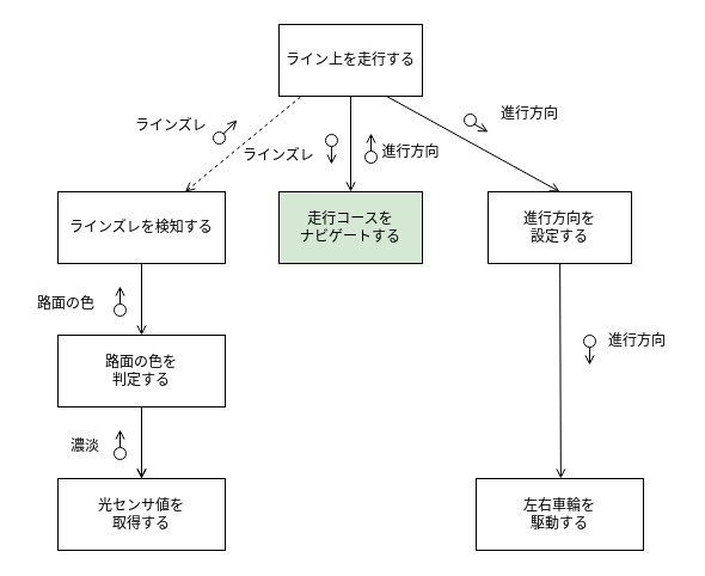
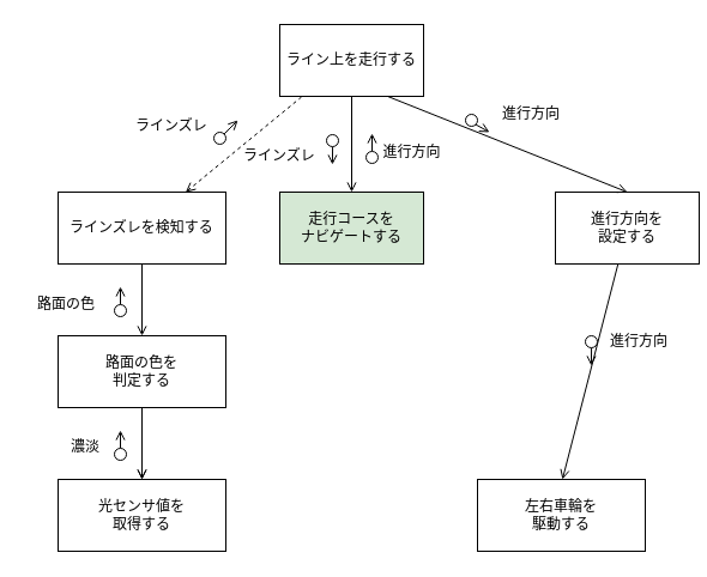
  <mxCell id="0" />
  <mxCell id="1" parent="0" />
  <mxCell id="2" value="" style="edgeStyle=none;html=1;endArrow=open;endFill=0;" parent="1" source="3" target="7" edge="1"><mxGeometry relative="1" as="geometry" /></mxCell>
  <mxCell id="3" value="ライン上を走行する" style="rounded=0;whiteSpace=wrap;html=1;" parent="1" vertex="1"><mxGeometry x="233" y="20" width="120" height="60" as="geometry" /></mxCell>
  <mxCell id="4" style="edgeStyle=none;html=1;entryX=0.15;entryY=1.01;entryDx=0;entryDy=0;entryPerimeter=0;endArrow=none;endFill=0;startArrow=open;startFill=0;dashed=1;" parent="1" source="6" target="3" edge="1"><mxGeometry relative="1" as="geometry" /></mxCell>
  <mxCell id="5" value="" style="edgeStyle=none;html=1;startArrow=none;startFill=0;endArrow=open;endFill=0;" parent="1" source="6" target="12" edge="1"><mxGeometry relative="1" as="geometry" /></mxCell>
  <mxCell id="6" value="ラインズレを検知する" style="rounded=0;whiteSpace=wrap;html=1;" parent="1" vertex="1"><mxGeometry x="48" y="160" width="140" height="60" as="geometry" /></mxCell>
  <mxCell id="7" value="走行コースを&lt;br&gt;ナビゲートする" style="rounded=0;whiteSpace=wrap;html=1;fillColor=#d5e8d4;" parent="1" vertex="1"><mxGeometry x="233" y="160" width="120" height="60" as="geometry" /></mxCell>
  <mxCell id="8" style="edgeStyle=none;html=1;startArrow=none;startFill=0;endArrow=open;endFill=0;" parent="1" source="9" edge="1"><mxGeometry relative="1" as="geometry"><mxPoint x="468.875" y="400" as="targetPoint" /></mxGeometry></mxCell>
- <mxCell id="9" value="進行方向を&lt;br&gt;設定する" style="rounded=0;whiteSpace=wrap;html=1;" parent="1" vertex="1"><mxGeometry x="408" y="160" width="120" height="60" as="geometry" /></mxCell>
+ <mxCell id="9" value="進行方向を&lt;br&gt;設定する" style="rounded=0;whiteSpace=wrap;html=1;" parent="1" vertex="1"><mxGeometry x="463" y="160" width="120" height="60" as="geometry" /></mxCell>
  <mxCell id="10" style="edgeStyle=none;html=1;entryX=0.75;entryY=1;entryDx=0;entryDy=0;endArrow=none;endFill=0;startArrow=open;startFill=0;exitX=0.5;exitY=0;exitDx=0;exitDy=0;" parent="1" source="9" target="3" edge="1"><mxGeometry relative="1" as="geometry"><mxPoint x="164.472" y="170" as="sourcePoint" /><mxPoint x="261" y="90.6" as="targetPoint" /></mxGeometry></mxCell>
  <mxCell id="11" value="" style="edgeStyle=none;html=1;startArrow=none;startFill=0;endArrow=open;endFill=0;" parent="1" source="12" edge="1"><mxGeometry relative="1" as="geometry"><mxPoint x="118" y="400" as="targetPoint" /></mxGeometry></mxCell>
  <mxCell id="12" value="路面の色を&lt;br&gt;判定する" style="rounded=0;whiteSpace=wrap;html=1;" parent="1" vertex="1"><mxGeometry x="48" y="280" width="140" height="60" as="geometry" /></mxCell>
  <mxCell id="13" style="edgeStyle=none;html=1;exitX=1;exitY=0;exitDx=0;exitDy=0;startArrow=none;startFill=0;endArrow=open;endFill=0;" parent="1" source="14" edge="1"><mxGeometry relative="1" as="geometry"><mxPoint x="198" y="100" as="targetPoint" /></mxGeometry></mxCell>
  <mxCell id="14" value="" style="ellipse;whiteSpace=wrap;html=1;aspect=fixed;" parent="1" vertex="1"><mxGeometry x="178" y="110" width="10" height="10" as="geometry" /></mxCell>
  <mxCell id="15" value="ラインズレ" style="text;html=1;strokeColor=none;fillColor=none;align=center;verticalAlign=middle;whiteSpace=wrap;rounded=0;" parent="1" vertex="1"><mxGeometry x="108" y="90" width="70" height="30" as="geometry" /></mxCell>
  <mxCell id="16" style="edgeStyle=none;html=1;exitX=0.5;exitY=0;exitDx=0;exitDy=0;startArrow=none;startFill=0;endArrow=open;endFill=0;" parent="1" source="17" edge="1"><mxGeometry relative="1" as="geometry"><mxPoint x="100" y="239" as="targetPoint" /></mxGeometry></mxCell>
  <mxCell id="17" value="" style="ellipse;whiteSpace=wrap;html=1;aspect=fixed;" parent="1" vertex="1"><mxGeometry x="95" y="254" width="10" height="10" as="geometry" /></mxCell>
  <mxCell id="18" value="路面の色" style="text;html=1;strokeColor=none;fillColor=none;align=center;verticalAlign=middle;whiteSpace=wrap;rounded=0;" parent="1" vertex="1"><mxGeometry x="20" y="239" width="70" height="30" as="geometry" /></mxCell>
  <mxCell id="19" value="" style="edgeStyle=none;html=1;startArrow=none;startFill=0;endArrow=open;endFill=0;" parent="1" edge="1"><mxGeometry relative="1" as="geometry"><mxPoint x="118" y="340" as="sourcePoint" /><mxPoint x="118" y="400" as="targetPoint" /></mxGeometry></mxCell>
  <mxCell id="20" style="edgeStyle=none;html=1;exitX=0.5;exitY=0;exitDx=0;exitDy=0;startArrow=none;startFill=0;endArrow=open;endFill=0;" parent="1" source="21" edge="1"><mxGeometry relative="1" as="geometry"><mxPoint x="100" y="359" as="targetPoint" /></mxGeometry></mxCell>
  <mxCell id="21" value="" style="ellipse;whiteSpace=wrap;html=1;aspect=fixed;" parent="1" vertex="1"><mxGeometry x="95" y="374" width="10" height="10" as="geometry" /></mxCell>
  <mxCell id="22" value="濃淡" style="text;html=1;strokeColor=none;fillColor=none;align=center;verticalAlign=middle;whiteSpace=wrap;rounded=0;" parent="1" vertex="1"><mxGeometry x="36" y="358" width="70" height="30" as="geometry" /></mxCell>
  <mxCell id="23" style="edgeStyle=none;html=1;startArrow=none;startFill=0;endArrow=open;endFill=0;" parent="1" source="24" edge="1"><mxGeometry relative="1" as="geometry"><mxPoint x="310" y="111" as="targetPoint" /></mxGeometry></mxCell>
  <mxCell id="24" value="" style="ellipse;whiteSpace=wrap;html=1;aspect=fixed;" parent="1" vertex="1"><mxGeometry x="305" y="126" width="10" height="10" as="geometry" /></mxCell>
  <mxCell id="25" value="進行方向" style="text;html=1;strokeColor=none;fillColor=none;align=center;verticalAlign=middle;whiteSpace=wrap;rounded=0;" parent="1" vertex="1"><mxGeometry x="308" y="112" width="71" height="30" as="geometry" /></mxCell>
  <mxCell id="26" style="edgeStyle=none;html=1;startArrow=none;startFill=0;endArrow=open;endFill=0;" parent="1" edge="1"><mxGeometry relative="1" as="geometry"><mxPoint x="492.93" y="305" as="targetPoint" /><mxPoint x="493.08" y="290" as="sourcePoint" /></mxGeometry></mxCell>
  <mxCell id="27" value="" style="ellipse;whiteSpace=wrap;html=1;aspect=fixed;direction=west;" parent="1" vertex="1"><mxGeometry x="488" y="280" width="10" height="10" as="geometry" /></mxCell>
  <mxCell id="28" value="進行方向" style="text;html=1;strokeColor=none;fillColor=none;align=center;verticalAlign=middle;whiteSpace=wrap;rounded=0;" parent="1" vertex="1"><mxGeometry x="498" y="270" width="70" height="30" as="geometry" /></mxCell>
  <mxCell id="29" style="edgeStyle=none;html=1;exitX=1;exitY=1;exitDx=0;exitDy=0;startArrow=none;startFill=0;endArrow=open;endFill=0;" parent="1" source="30" edge="1"><mxGeometry relative="1" as="geometry"><mxPoint x="408" y="110" as="targetPoint" /></mxGeometry></mxCell>
  <mxCell id="30" value="" style="ellipse;whiteSpace=wrap;html=1;aspect=fixed;" parent="1" vertex="1"><mxGeometry x="388" y="95" width="10" height="10" as="geometry" /></mxCell>
  <mxCell id="31" value="進行方向" style="text;html=1;strokeColor=none;fillColor=none;align=center;verticalAlign=middle;whiteSpace=wrap;rounded=0;" parent="1" vertex="1"><mxGeometry x="408" y="80" width="70" height="30" as="geometry" /></mxCell>
  <mxCell id="32" style="edgeStyle=none;html=1;startArrow=none;startFill=0;endArrow=open;endFill=0;" parent="1" edge="1"><mxGeometry relative="1" as="geometry"><mxPoint x="276.93" y="137" as="targetPoint" /><mxPoint x="277.08" y="122" as="sourcePoint" /></mxGeometry></mxCell>
  <mxCell id="33" value="" style="ellipse;whiteSpace=wrap;html=1;aspect=fixed;direction=west;" parent="1" vertex="1"><mxGeometry x="272" y="112" width="10" height="10" as="geometry" /></mxCell>
  <mxCell id="34" value="ラインズレ" style="text;html=1;strokeColor=none;fillColor=none;align=center;verticalAlign=middle;whiteSpace=wrap;rounded=0;" parent="1" vertex="1"><mxGeometry x="198" y="115" width="70" height="30" as="geometry" /></mxCell>
  <mxCell id="35" value="光センサ値を&lt;br style=&quot;border-color: var(--border-color);&quot;&gt;取得する" style="rounded=0;whiteSpace=wrap;html=1;" vertex="1" parent="1"><mxGeometry x="48" y="400" width="140" height="60" as="geometry" /></mxCell>
  <mxCell id="36" value="左右車輪を&lt;br style=&quot;border-color: var(--border-color);&quot;&gt;駆動する" style="rounded=0;whiteSpace=wrap;html=1;" vertex="1" parent="1"><mxGeometry x="398" y="400" width="140" height="60" as="geometry" /></mxCell>
